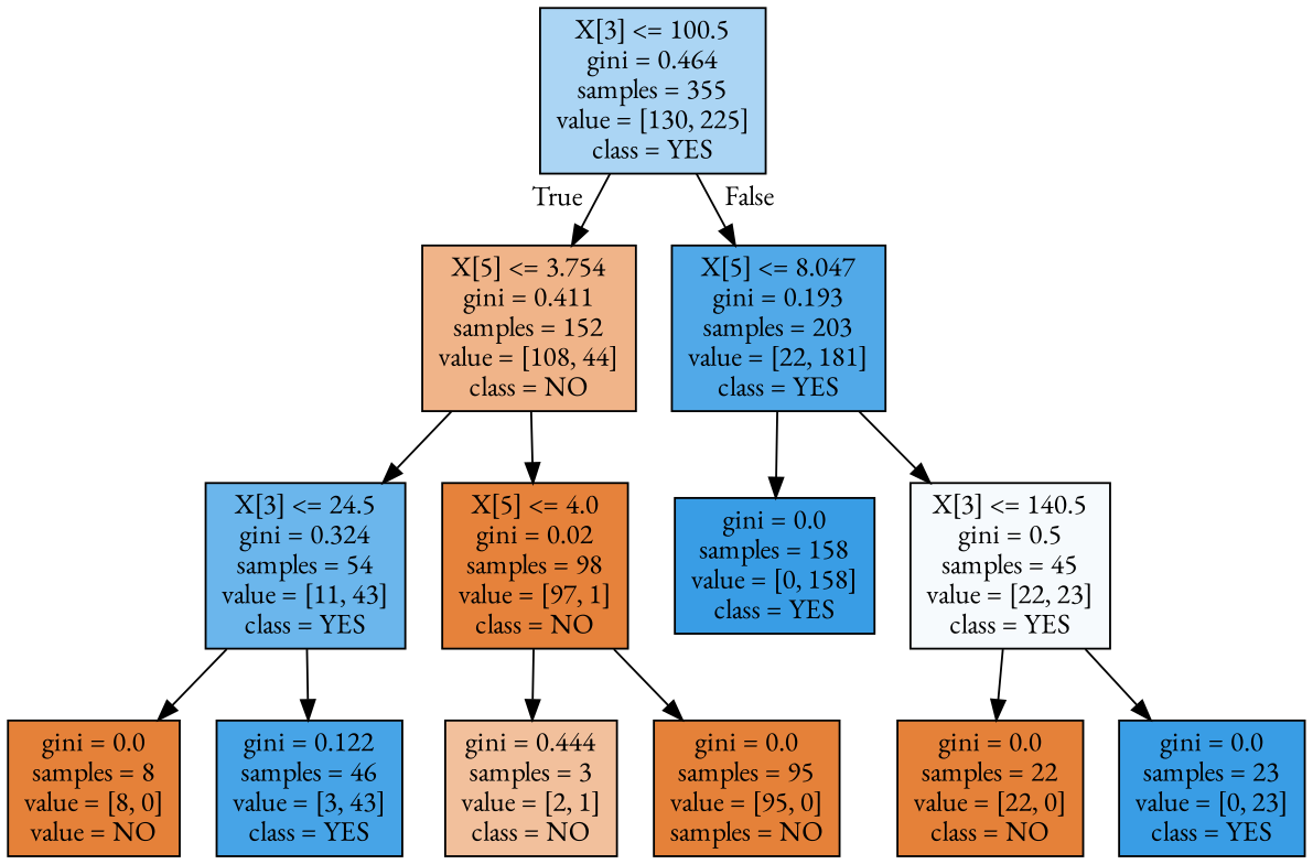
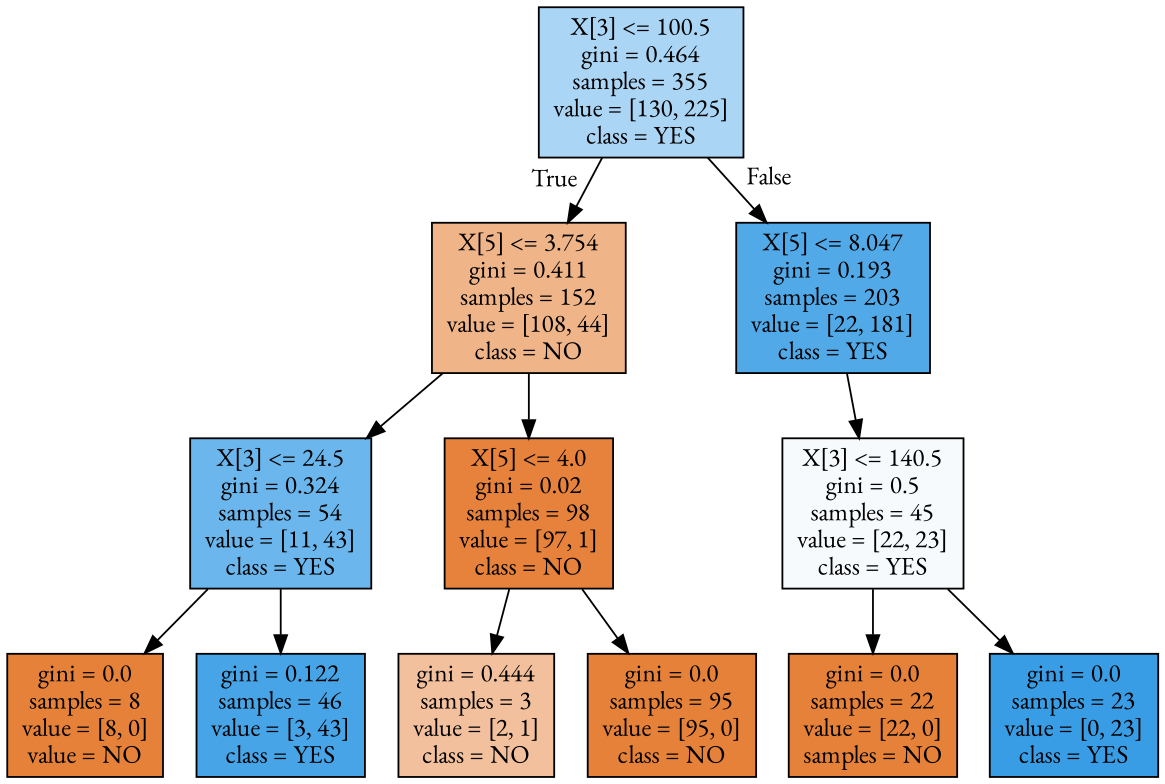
  digraph {
    fontname="EB Garamond"
    node [color=black fillcolor="#e58139ff" fontname="EB Garamond" shape=box style=filled]
    edge [fontname="EB Garamond"]
    n1 [fillcolor="#399de56c" label="X[3] <= 100.5\ngini = 0.464\nsamples = 355\nvalue = [130, 225]\nclass = YES"]
    n2 [fillcolor="#e5813997" label="X[5] <= 3.754\ngini = 0.411\nsamples = 152\nvalue = [108, 44]\nclass = NO"]
    n3 [fillcolor="#399de5e0" label="X[5] <= 8.047\ngini = 0.193\nsamples = 203\nvalue = [22, 181]\nclass = YES"]
    n4 [fillcolor="#399de5be" label="X[3] <= 24.5\ngini = 0.324\nsamples = 54\nvalue = [11, 43]\nclass = YES"]
    n5 [fillcolor="#e58139fc" label="X[5] <= 4.0\ngini = 0.02\nsamples = 98\nvalue = [97, 1]\nclass = NO"]
-   n6 [fillcolor="#399de5ff" label="gini = 0.0\nsamples = 158\nvalue = [0, 158]\nclass = YES"]
    n7 [fillcolor="#399de50b" label="X[3] <= 140.5\ngini = 0.5\nsamples = 45\nvalue = [22, 23]\nclass = YES"]
    n8 [label="gini = 0.0\nsamples = 8\nvalue = [8, 0]\nvalue = NO"]
    n9 [fillcolor="#399de5ed" label="gini = 0.122\nsamples = 46\nvalue = [3, 43]\nclass = YES"]
    n10 [fillcolor="#e581397f" label="gini = 0.444\nsamples = 3\nvalue = [2, 1]\nclass = NO"]
-   n11 [label="gini = 0.0\nsamples = 95\nvalue = [95, 0]\nsamples = NO"]
-   n12 [label="gini = 0.0\nsamples = 22\nvalue = [22, 0]\nclass = NO"]
+   n11 [label="gini = 0.0\nsamples = 95\nvalue = [95, 0]\nclass = NO"]
+   n12 [label="gini = 0.0\nsamples = 22\nvalue = [22, 0]\nsamples = NO"]
    n13 [fillcolor="#399de5ff" label="gini = 0.0\nsamples = 23\nvalue = [0, 23]\nclass = YES"]
    n1 -> n2 [headlabel=True labelangle=45 labeldistance=2.5]
    n1 -> n3 [headlabel=False labelangle=-45 labeldistance=2.5]
    n2 -> n4
    n2 -> n5
-   n3 -> n6
    n3 -> n7
    n4 -> n8
    n4 -> n9
    n5 -> n10
    n5 -> n11
    n7 -> n12
    n7 -> n13
  }
